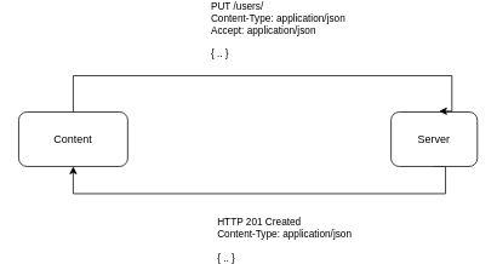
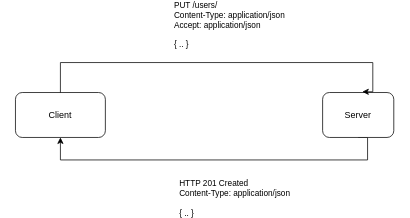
  <mxCell id="0" />
  <mxCell id="1" parent="0" />
- <mxCell id="2" value="Content" style="rounded=1;whiteSpace=wrap;html=1;" vertex="1" parent="1"><mxGeometry x="20" y="60" width="120" height="60" as="geometry" /></mxCell>
+ <mxCell id="2" value="Client" style="rounded=1;whiteSpace=wrap;html=1;" vertex="1" parent="1"><mxGeometry x="20" y="60" width="120" height="60" as="geometry" /></mxCell>
  <mxCell id="3" style="edgeStyle=orthogonalEdgeStyle;rounded=0;orthogonalLoop=1;jettySize=auto;html=1;exitX=0.5;exitY=1;exitDx=0;exitDy=0;entryX=0.5;entryY=1;entryDx=0;entryDy=0;" edge="1" parent="1" source="5" target="2"><mxGeometry relative="1" as="geometry"><Array as="points"><mxPoint x="490" y="150" /><mxPoint x="80" y="150" /></Array></mxGeometry></mxCell>
  <mxCell id="4" value="HTTP 201 Created&lt;br&gt;Content-Type: application/json&lt;br&gt;&lt;br&gt;{ .. }" style="edgeLabel;html=1;align=left;verticalAlign=middle;resizable=0;points=[];" vertex="1" connectable="0" parent="3"><mxGeometry x="-0.044" y="-1" relative="1" as="geometry"><mxPoint x="-65" y="51" as="offset" /></mxGeometry></mxCell>
  <mxCell id="5" value="Server" style="rounded=1;whiteSpace=wrap;html=1;" vertex="1" parent="1"><mxGeometry x="430" y="60" width="95" height="60" as="geometry" /></mxCell>
  <mxCell id="6" value="PUT /users/&lt;br&gt;Content-Type: application/json&lt;br&gt;Accept: application/json&lt;br&gt;&lt;br&gt;&lt;div style=&quot;&quot;&gt;{ .. }&lt;/div&gt;" style="edgeStyle=orthogonalEdgeStyle;rounded=0;orthogonalLoop=1;jettySize=auto;html=1;exitX=0.5;exitY=0;exitDx=0;exitDy=0;entryX=0.558;entryY=-0.017;entryDx=0;entryDy=0;entryPerimeter=0;align=left;" edge="1" parent="1" source="2" target="5"><mxGeometry x="-0.254" y="50" relative="1" as="geometry"><Array as="points"><mxPoint x="80" y="20" /><mxPoint x="497" y="20" /></Array><mxPoint as="offset" /></mxGeometry></mxCell>
